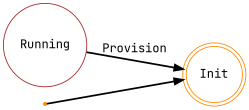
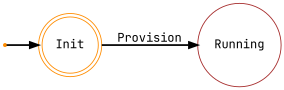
  digraph {
    rankdir=LR
    fontname="JetBrains Mono"
    node [color=darkorange fontname="JetBrains Mono"]
    edge [style=bold fontname="JetBrains Mono"]
    Init [shape=doublecircle]
    Running [shape=circle color=brown]
    qi [shape=point]
-   Running -> Init [label=Provision]
+   Init -> Running [label=Provision]
    qi -> Init
  }
